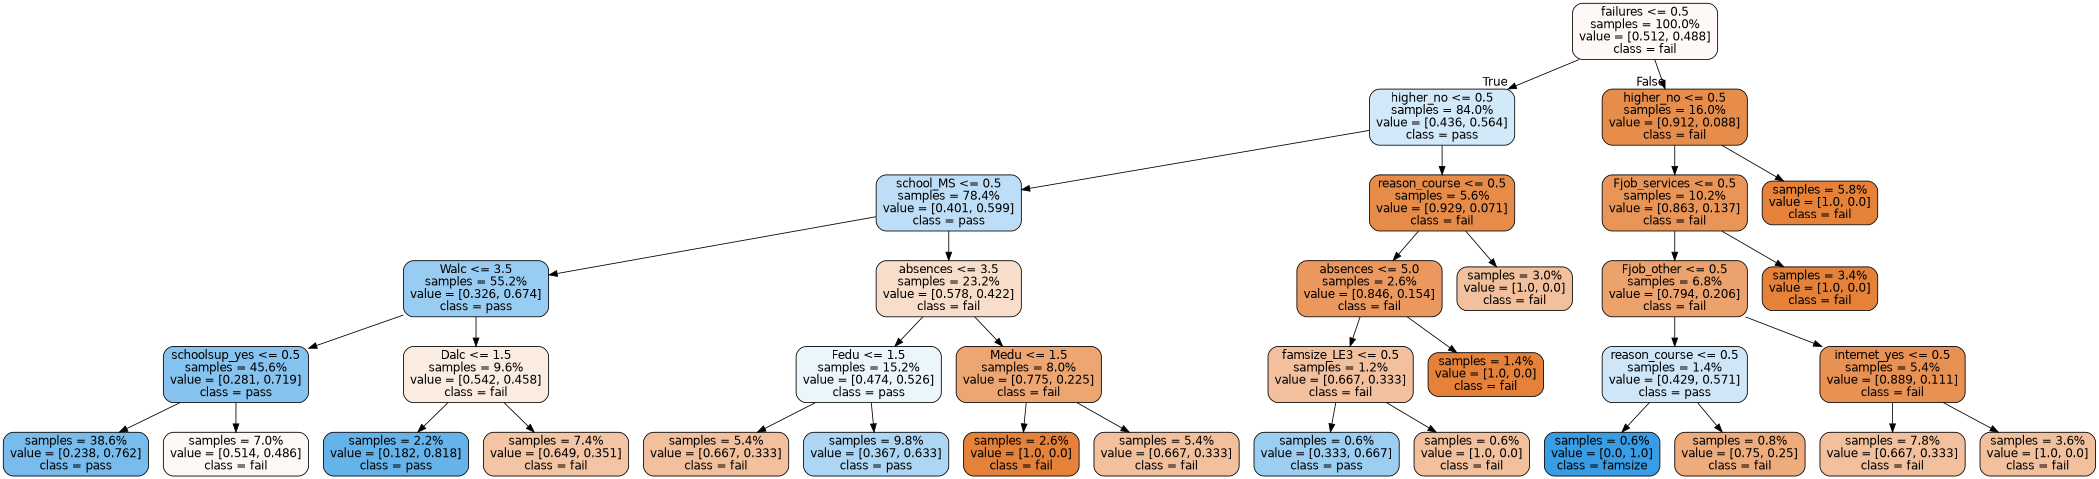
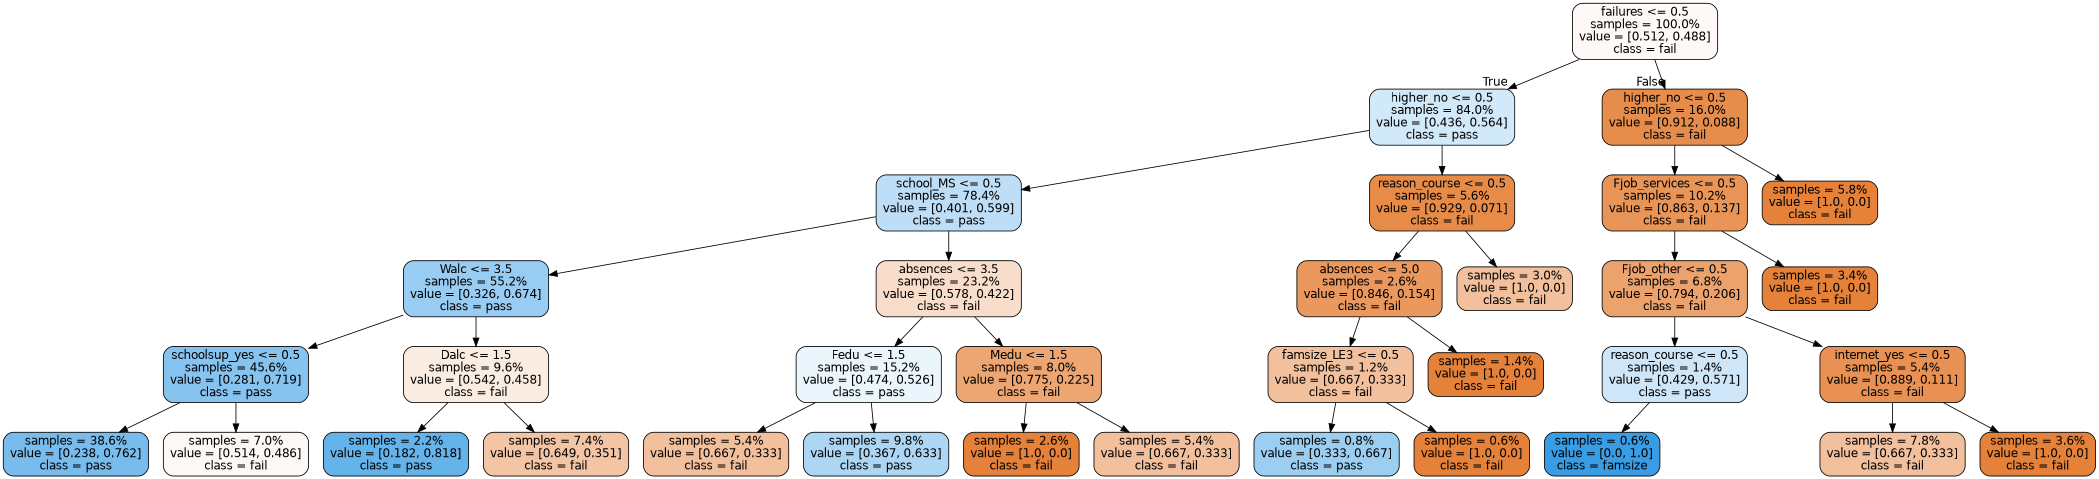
  digraph {
    node [color=black fillcolor="#e58139" fontname=helvetica shape=box style="filled, rounded"]
    edge [fontname=helvetica]
    n1 [fillcolor="#fef9f6" label="failures <= 0.5\nsamples = 100.0%\nvalue = [0.512, 0.488]\nclass = fail"]
    n2 [fillcolor="#d2e9f9" label="higher_no <= 0.5\nsamples = 84.0%\nvalue = [0.436, 0.564]\nclass = pass"]
    n3 [fillcolor="#e78d4c" label="higher_no <= 0.5\nsamples = 16.0%\nvalue = [0.912, 0.088]\nclass = fail"]
    n4 [fillcolor="#bddef6" label="school_MS <= 0.5\nsamples = 78.4%\nvalue = [0.401, 0.599]\nclass = pass"]
    n5 [fillcolor="#e78b48" label="reason_course <= 0.5\nsamples = 5.6%\nvalue = [0.929, 0.071]\nclass = fail"]
    n6 [fillcolor="#e99558" label="Fjob_services <= 0.5\nsamples = 10.2%\nvalue = [0.863, 0.137]\nclass = fail"]
    n7 [label="samples = 5.8%\nvalue = [1.0, 0.0]\nclass = fail"]
    n8 [fillcolor="#99ccf2" label="Walc <= 3.5\nsamples = 55.2%\nvalue = [0.326, 0.674]\nclass = pass"]
    n9 [fillcolor="#f8ddca" label="absences <= 3.5\nsamples = 23.2%\nvalue = [0.578, 0.422]\nclass = fail"]
    n10 [fillcolor="#ea985d" label="absences <= 5.0\nsamples = 2.6%\nvalue = [0.846, 0.154]\nclass = fail"]
    n11 [fillcolor="#f2c09c" label="samples = 3.0%\nvalue = [1.0, 0.0]\nclass = fail"]
    n12 [fillcolor="#86c3ef" label="schoolsup_yes <= 0.5\nsamples = 45.6%\nvalue = [0.281, 0.719]\nclass = pass"]
    n13 [fillcolor="#fbece1" label="Dalc <= 1.5\nsamples = 9.6%\nvalue = [0.542, 0.458]\nclass = fail"]
    n14 [fillcolor="#ebf5fc" label="Fedu <= 1.5\nsamples = 15.2%\nvalue = [0.474, 0.526]\nclass = pass"]
    n15 [fillcolor="#eda672" label="Medu <= 1.5\nsamples = 8.0%\nvalue = [0.775, 0.225]\nclass = fail"]
    n16 [fillcolor="#77bced" label="samples = 38.6%\nvalue = [0.238, 0.762]\nclass = pass"]
    n17 [fillcolor="#fef8f4" label="samples = 7.0%\nvalue = [0.514, 0.486]\nclass = fail"]
    n18 [fillcolor="#65b3eb" label="samples = 2.2%\nvalue = [0.182, 0.818]\nclass = pass"]
    n19 [fillcolor="#f3c5a4" label="samples = 7.4%\nvalue = [0.649, 0.351]\nclass = fail"]
    n20 [fillcolor="#f2c09c" label="samples = 5.4%\nvalue = [0.667, 0.333]\nclass = fail"]
    n21 [fillcolor="#acd6f4" label="samples = 9.8%\nvalue = [0.367, 0.633]\nclass = pass"]
    n22 [label="samples = 2.6%\nvalue = [1.0, 0.0]\nclass = fail"]
    n23 [fillcolor="#f2c09c" label="samples = 5.4%\nvalue = [0.667, 0.333]\nclass = fail"]
    n24 [fillcolor="#f2c09c" label="famsize_LE3 <= 0.5\nsamples = 1.2%\nvalue = [0.667, 0.333]\nclass = fail"]
    n25 [label="samples = 1.4%\nvalue = [1.0, 0.0]\nclass = fail"]
-   n26 [fillcolor="#9ccef2" label="samples = 0.6%\nvalue = [0.333, 0.667]\nclass = pass"]
-   n27 [fillcolor="#f2c09c" label="samples = 0.6%\nvalue = [1.0, 0.0]\nclass = fail"]
+   n26 [fillcolor="#9ccef2" label="samples = 0.8%\nvalue = [0.333, 0.667]\nclass = pass"]
+   n27 [label="samples = 0.6%\nvalue = [1.0, 0.0]\nclass = fail"]
    n28 [fillcolor="#eca26c" label="Fjob_other <= 0.5\nsamples = 6.8%\nvalue = [0.794, 0.206]\nclass = fail"]
    n29 [label="samples = 3.4%\nvalue = [1.0, 0.0]\nclass = fail"]
    n30 [fillcolor="#cee6f8" label="reason_course <= 0.5\nsamples = 1.4%\nvalue = [0.429, 0.571]\nclass = pass"]
    n31 [fillcolor="#e89152" label="internet_yes <= 0.5\nsamples = 5.4%\nvalue = [0.889, 0.111]\nclass = fail"]
    n32 [fillcolor="#399de5" label="samples = 0.6%\nvalue = [0.0, 1.0]\nclass = famsize"]
-   n33 [fillcolor="#eeab7b" label="samples = 0.8%\nvalue = [0.75, 0.25]\nclass = fail"]
    n34 [fillcolor="#f2c09c" label="samples = 7.8%\nvalue = [0.667, 0.333]\nclass = fail"]
-   n35 [fillcolor="#f2c09c" label="samples = 3.6%\nvalue = [1.0, 0.0]\nclass = fail"]
+   n35 [label="samples = 3.6%\nvalue = [1.0, 0.0]\nclass = fail"]
    n1 -> n2 [headlabel=True labelangle=45 labeldistance=2.5]
    n1 -> n3 [headlabel=False labelangle=-45 labeldistance=2.5]
    n2 -> n4
    n2 -> n5
    n3 -> n6
    n3 -> n7
    n4 -> n8
    n4 -> n9
    n5 -> n10
    n5 -> n11
    n6 -> n28
    n6 -> n29
    n8 -> n12
    n8 -> n13
    n9 -> n14
    n9 -> n15
    n10 -> n24
    n10 -> n25
    n12 -> n16
    n12 -> n17
    n13 -> n18
    n13 -> n19
    n14 -> n20
    n14 -> n21
    n15 -> n22
    n15 -> n23
    n24 -> n26
    n24 -> n27
    n28 -> n30
    n28 -> n31
    n30 -> n32
-   n30 -> n33
    n31 -> n34
    n31 -> n35
  }
